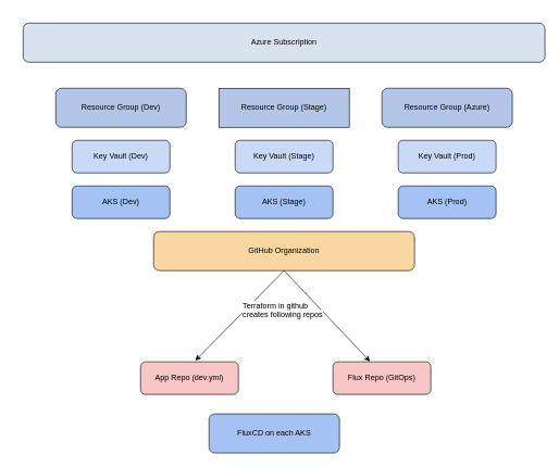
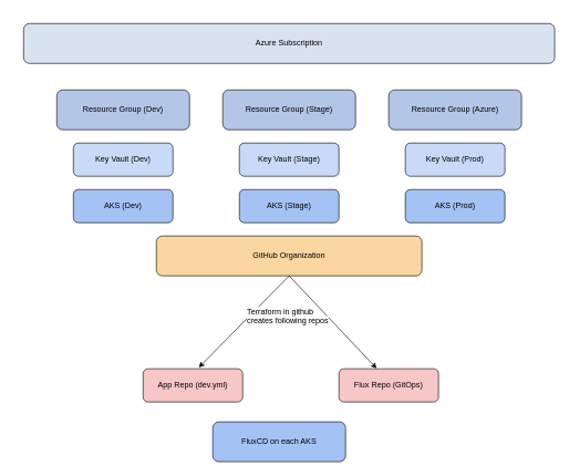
  <mxCell id="0" />
  <mxCell id="1" parent="0" />
  <mxCell id="2" value="Azure Subscription" style="rounded=1;whiteSpace=wrap;fillColor=#D9E3F0;strokeColor=#000000;" vertex="1" parent="1"><mxGeometry x="20" y="20" width="800" height="60" as="geometry" /></mxCell>
  <mxCell id="3" value="Resource Group (Dev)" style="rounded=1;whiteSpace=wrap;fillColor=#B3C6E7;strokeColor=#000000;" vertex="1" parent="1"><mxGeometry x="70" y="120" width="200" height="60" as="geometry" /></mxCell>
- <mxCell id="4" value="Resource Group (Stage)" style="whiteSpace=wrap;fillColor=#B3C6E7;strokeColor=#000000;rounded=0;" vertex="1" parent="1"><mxGeometry x="320" y="120" width="200" height="60" as="geometry" /></mxCell>
+ <mxCell id="4" value="Resource Group (Stage)" style="rounded=1;whiteSpace=wrap;fillColor=#B3C6E7;strokeColor=#000000;" vertex="1" parent="1"><mxGeometry x="320" y="120" width="200" height="60" as="geometry" /></mxCell>
  <mxCell id="5" value="Resource Group (Azure)" style="rounded=1;whiteSpace=wrap;fillColor=#B3C6E7;strokeColor=#000000;" vertex="1" parent="1"><mxGeometry x="570" y="120" width="200" height="60" as="geometry" /></mxCell>
  <mxCell id="6" value="Key Vault (Dev)" style="rounded=1;whiteSpace=wrap;fillColor=#C9DAF8;strokeColor=#000000;" vertex="1" parent="1"><mxGeometry x="95" y="200" width="150" height="50" as="geometry" /></mxCell>
  <mxCell id="7" value="Key Vault (Stage)" style="rounded=1;whiteSpace=wrap;fillColor=#C9DAF8;strokeColor=#000000;" vertex="1" parent="1"><mxGeometry x="345" y="200" width="150" height="50" as="geometry" /></mxCell>
  <mxCell id="8" value="Key Vault (Prod)" style="rounded=1;whiteSpace=wrap;fillColor=#C9DAF8;strokeColor=#000000;" vertex="1" parent="1"><mxGeometry x="595" y="200" width="150" height="50" as="geometry" /></mxCell>
  <mxCell id="9" value="AKS (Dev)" style="rounded=1;whiteSpace=wrap;fillColor=#A4C2F4;strokeColor=#000000;" vertex="1" parent="1"><mxGeometry x="95" y="270" width="150" height="50" as="geometry" /></mxCell>
  <mxCell id="10" value="AKS (Stage)" style="rounded=1;whiteSpace=wrap;fillColor=#A4C2F4;strokeColor=#000000;" vertex="1" parent="1"><mxGeometry x="345" y="270" width="150" height="50" as="geometry" /></mxCell>
  <mxCell id="11" value="AKS (Prod)" style="rounded=1;whiteSpace=wrap;fillColor=#A4C2F4;strokeColor=#000000;" vertex="1" parent="1"><mxGeometry x="595" y="270" width="150" height="50" as="geometry" /></mxCell>
  <mxCell id="12" value="GitHub Organization" style="rounded=1;whiteSpace=wrap;fillColor=#FAD7A0;strokeColor=#000000;" vertex="1" parent="1"><mxGeometry x="220" y="340" width="400" height="60" as="geometry" /></mxCell>
  <mxCell id="13" value="App Repo (dev.yml)" style="rounded=1;whiteSpace=wrap;fillColor=#F7C6C7;strokeColor=#000000;" vertex="1" parent="1"><mxGeometry x="200" y="540" width="150" height="50" as="geometry" /></mxCell>
  <mxCell id="14" value="Flux Repo (GitOps)" style="rounded=1;whiteSpace=wrap;fillColor=#F7C6C7;strokeColor=#000000;" vertex="1" parent="1"><mxGeometry x="495" y="540" width="150" height="50" as="geometry" /></mxCell>
  <mxCell id="15" value="FluxCD on each AKS" style="rounded=1;whiteSpace=wrap;fillColor=#A4C2F4;strokeColor=#000000;" vertex="1" parent="1"><mxGeometry x="305" y="620" width="200" height="60" as="geometry" /></mxCell>
  <mxCell id="16" edge="1" parent="1" source="12" target="13" />
  <mxCell id="17" edge="1" parent="1" source="12" target="14" />
  <mxCell id="18" edge="1" parent="1" source="14" target="15" />
  <mxCell id="19" edge="1" parent="1" source="15" target="9" />
  <mxCell id="20" edge="1" parent="1" source="15" target="10" />
  <mxCell id="21" edge="1" parent="1" source="15" target="11" />
  <mxCell id="22" value="" style="endArrow=classic;html=1;rounded=0;exitX=0.5;exitY=1;exitDx=0;exitDy=0;entryX=0.56;entryY=-0.04;entryDx=0;entryDy=0;entryPerimeter=0;" edge="1" parent="1" source="12" target="13"><mxGeometry width="50" height="50" relative="1" as="geometry"><mxPoint x="390" y="500" as="sourcePoint" /><mxPoint x="440" y="450" as="targetPoint" /></mxGeometry></mxCell>
  <mxCell id="23" value="" style="endArrow=classic;html=1;rounded=0;exitX=0.5;exitY=1;exitDx=0;exitDy=0;entryX=0.378;entryY=-0.013;entryDx=0;entryDy=0;entryPerimeter=0;" edge="1" parent="1" source="12" target="14"><mxGeometry width="50" height="50" relative="1" as="geometry"><mxPoint x="486" y="410" as="sourcePoint" /><mxPoint x="400" y="458" as="targetPoint" /></mxGeometry></mxCell>
  <mxCell id="24" value="&lt;span style=&quot;color: rgb(0, 0, 0); font-family: Helvetica; font-size: 12px; font-style: normal; font-variant-ligatures: normal; font-variant-caps: normal; font-weight: 400; letter-spacing: normal; orphans: 2; text-align: center; text-indent: 0px; text-transform: none; widows: 2; word-spacing: 0px; -webkit-text-stroke-width: 0px; white-space: normal; background-color: rgb(251, 251, 251); text-decoration-thickness: initial; text-decoration-style: initial; text-decoration-color: initial; float: none; display: inline !important;&quot;&gt;Terraform in github creates following repos&lt;/span&gt;" style="text;whiteSpace=wrap;html=1;" vertex="1" parent="1"><mxGeometry x="355" y="440" width="140" height="40" as="geometry" /></mxCell>
